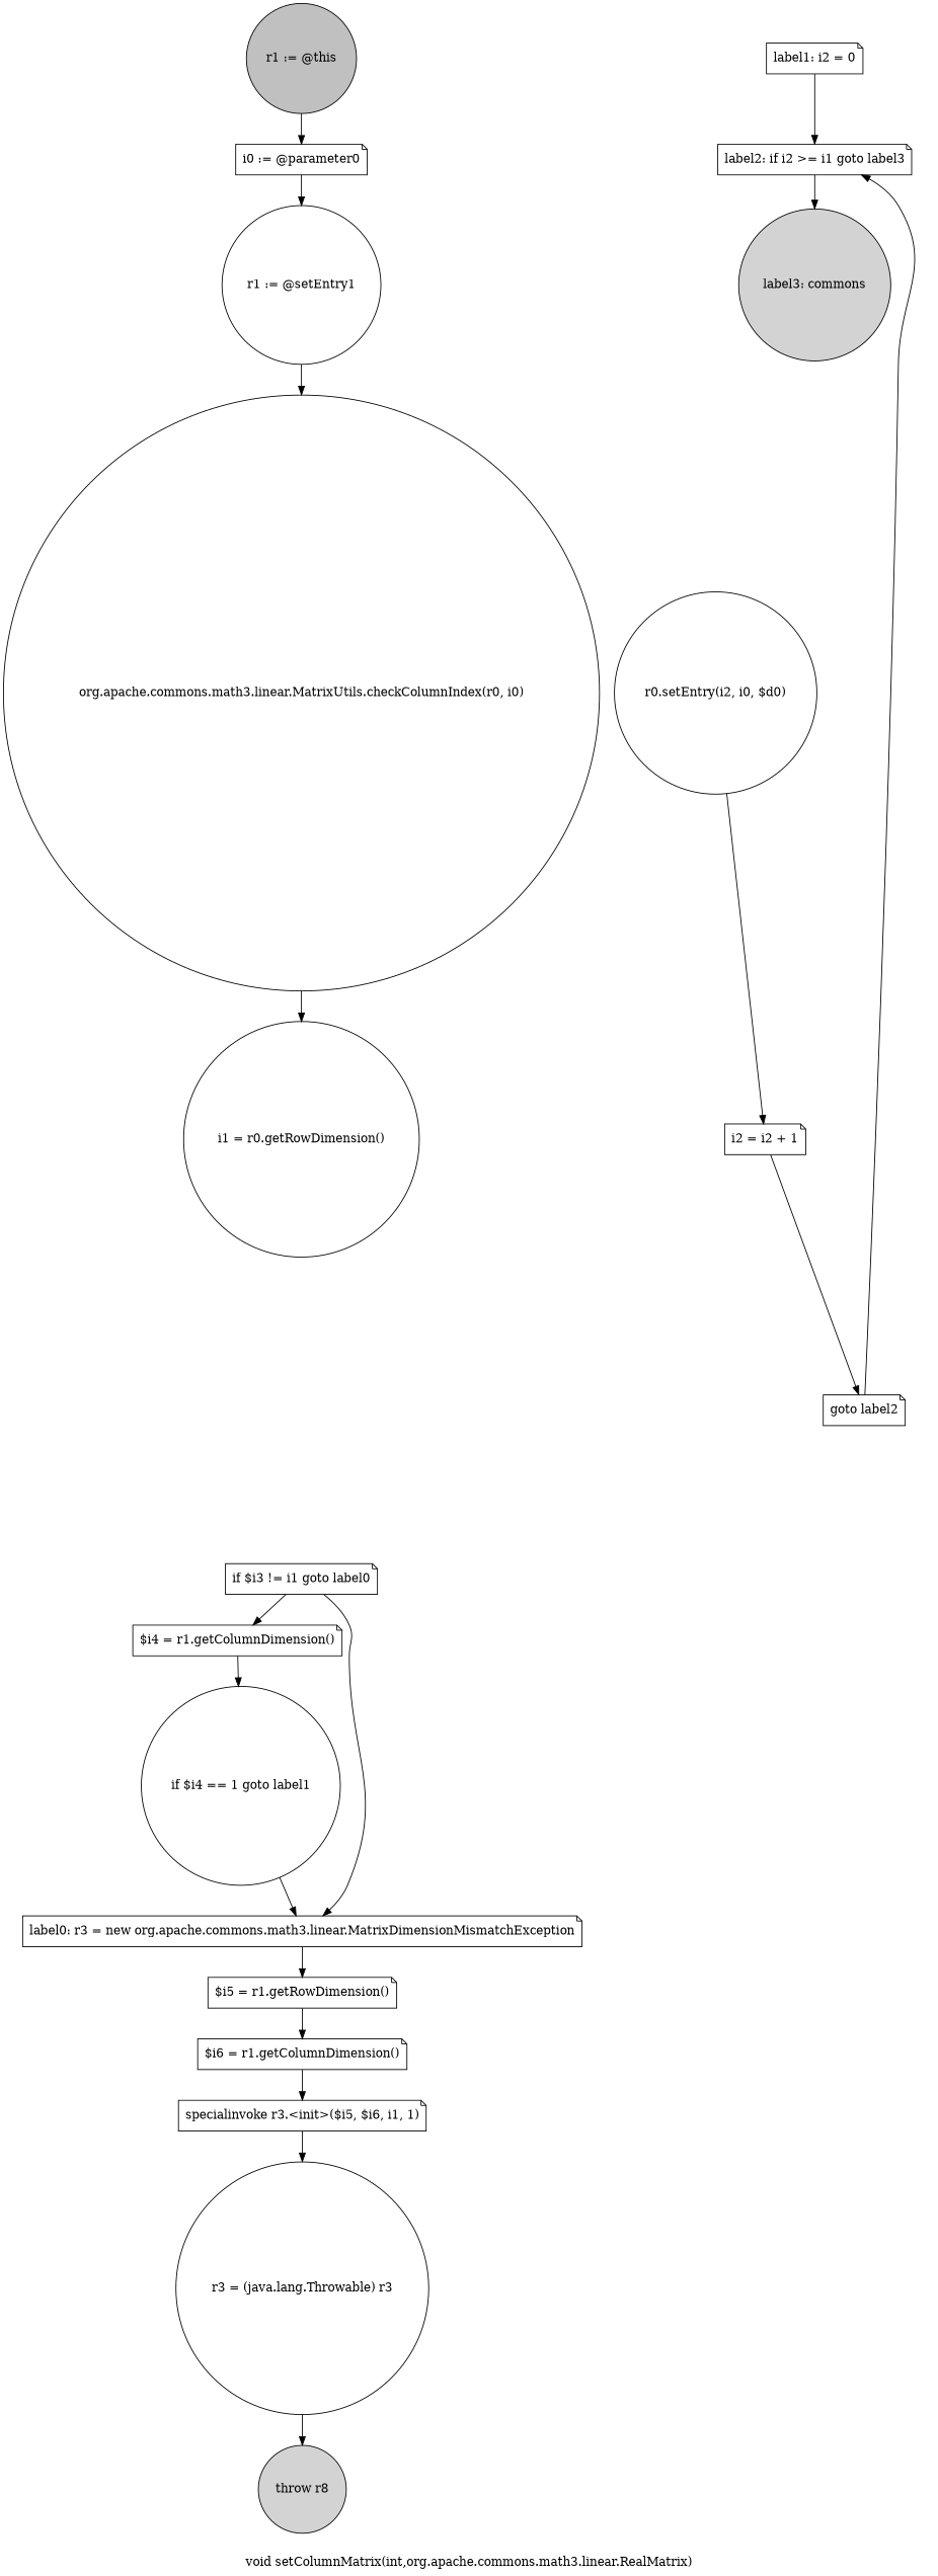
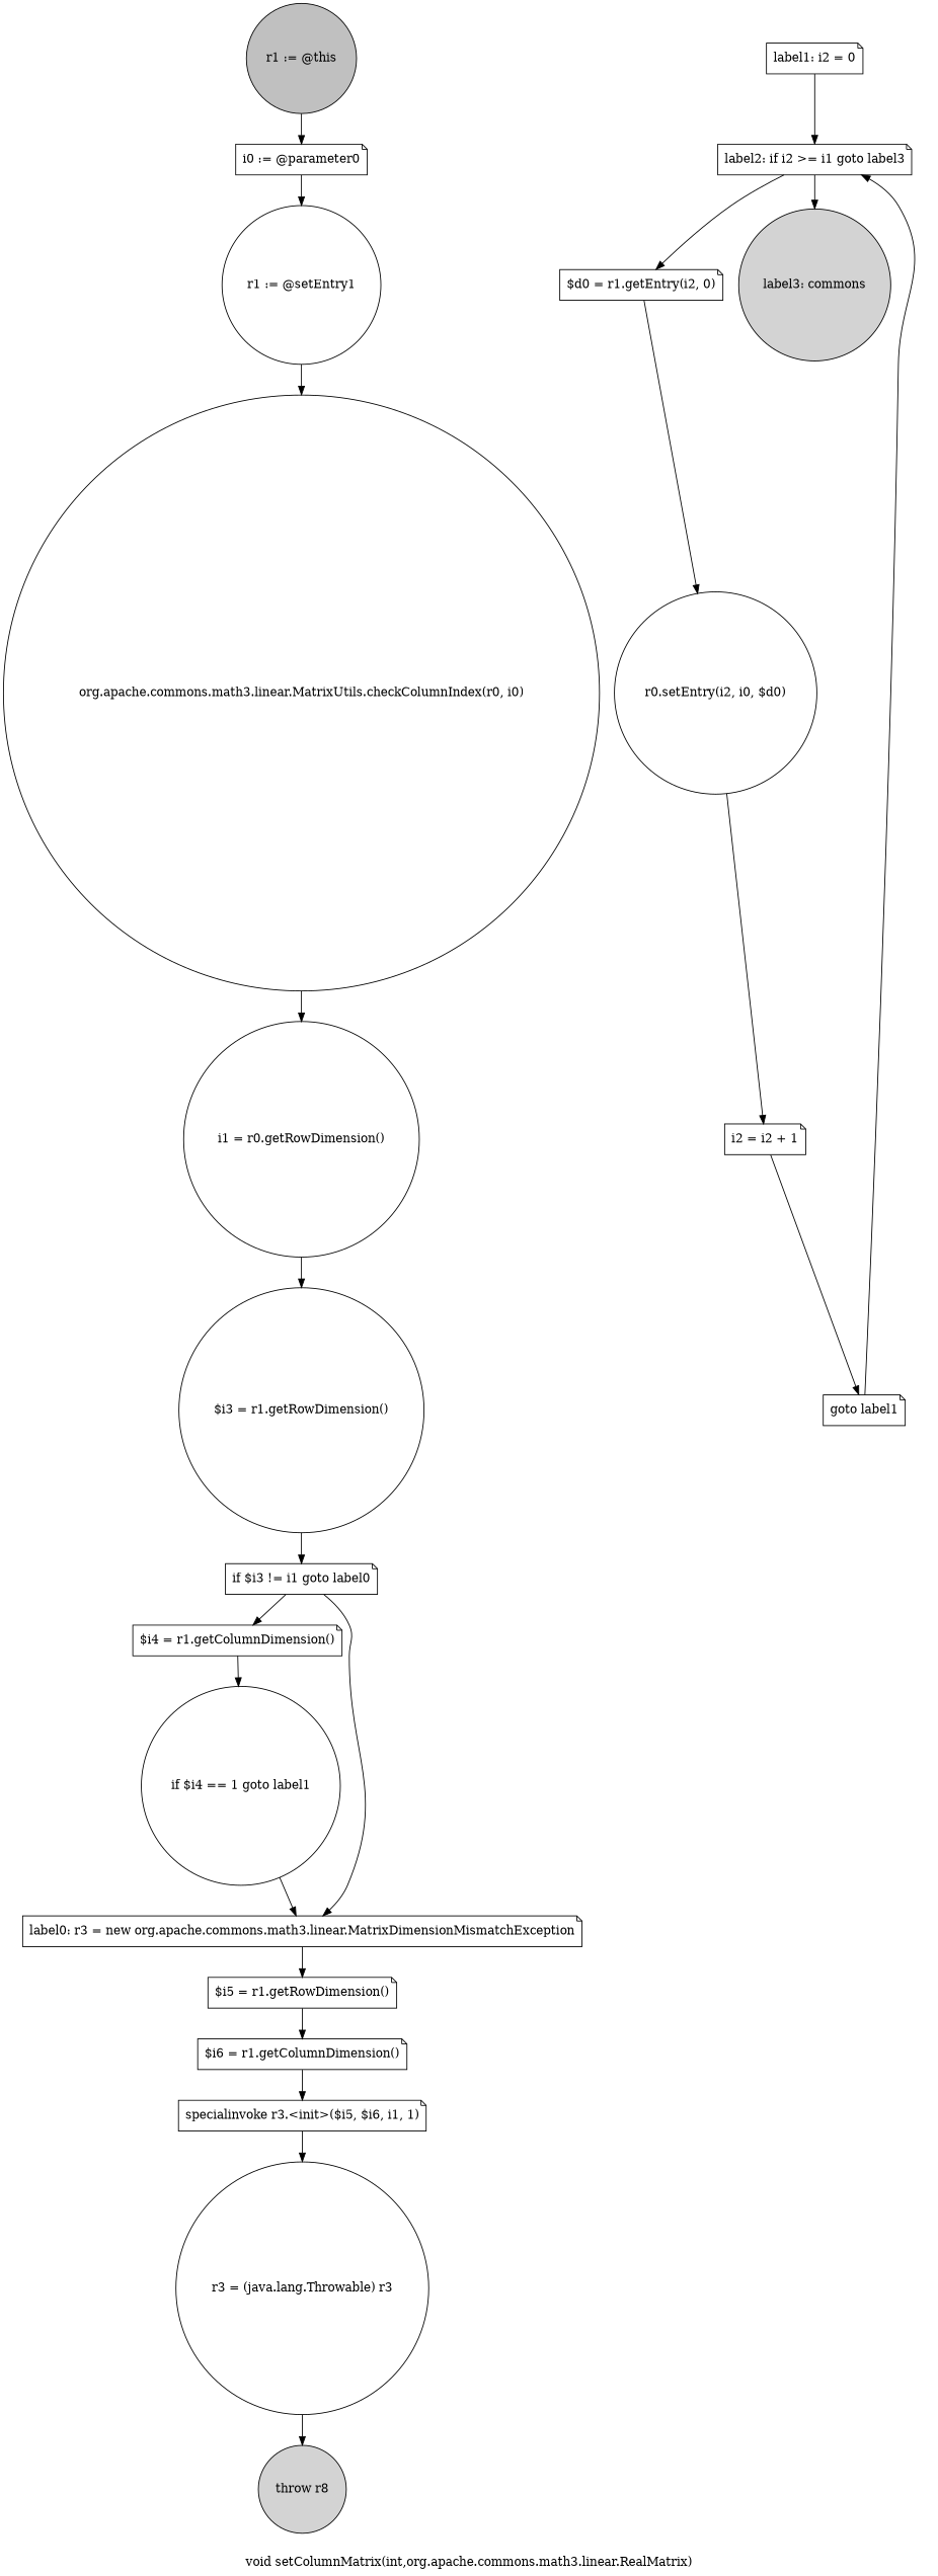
  digraph {
    label="void setColumnMatrix(int,org.apache.commons.math3.linear.RealMatrix)"
    node [shape=note]
    n1 [fillcolor=gray label="r1 := @this" shape=circle style=filled]
    n2 [label="i0 := @parameter0"]
    n3 [label="r1 := @setEntry1" shape=circle]
    n4 [label="org.apache.commons.math3.linear.MatrixUtils.checkColumnIndex(r0, i0)" shape=circle]
    n5 [label="i1 = r0.getRowDimension()" shape=circle]
+   n6 [label="$i3 = r1.getRowDimension()" shape=circle]
    n7 [label="if $i3 != i1 goto label0"]
    n8 [label="$i4 = r1.getColumnDimension()"]
    n9 [label="label0: r3 = new org.apache.commons.math3.linear.MatrixDimensionMismatchException"]
    n10 [label="if $i4 == 1 goto label1" shape=circle]
    n11 [label="$i5 = r1.getRowDimension()"]
    n12 [label="$i6 = r1.getColumnDimension()"]
    n13 [label="label1: i2 = 0"]
    n14 [label="label2: if i2 >= i1 goto label3"]
+   n15 [label="$d0 = r1.getEntry(i2, 0)"]
    n16 [fillcolor=lightgray label="label3: commons" shape=circle style=filled]
    n17 [label="specialinvoke r3.<init>($i5, $i6, i1, 1)"]
    n18 [label="r3 = (java.lang.Throwable) r3" shape=circle]
    n19 [fillcolor=lightgray label="throw r8" shape=circle style=filled]
    n20 [label="r0.setEntry(i2, i0, $d0)" shape=circle]
    n21 [label="i2 = i2 + 1"]
-   n22 [label="goto label2"]
+   n22 [label="goto label1"]
    n1 -> n2
    n2 -> n3
    n3 -> n4
    n4 -> n5
+   n5 -> n6
+   n6 -> n7
    n7 -> n8
    n7 -> n9
    n8 -> n10
    n9 -> n11
    n10 -> n9
    n11 -> n12
    n12 -> n17
    n13 -> n14
+   n14 -> n15
    n14 -> n16
+   n15 -> n20
    n17 -> n18
    n18 -> n19
    n20 -> n21
    n21 -> n22
    n22 -> n14
  }
